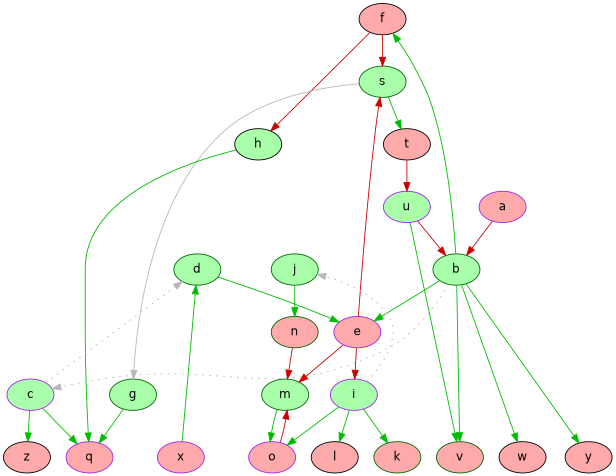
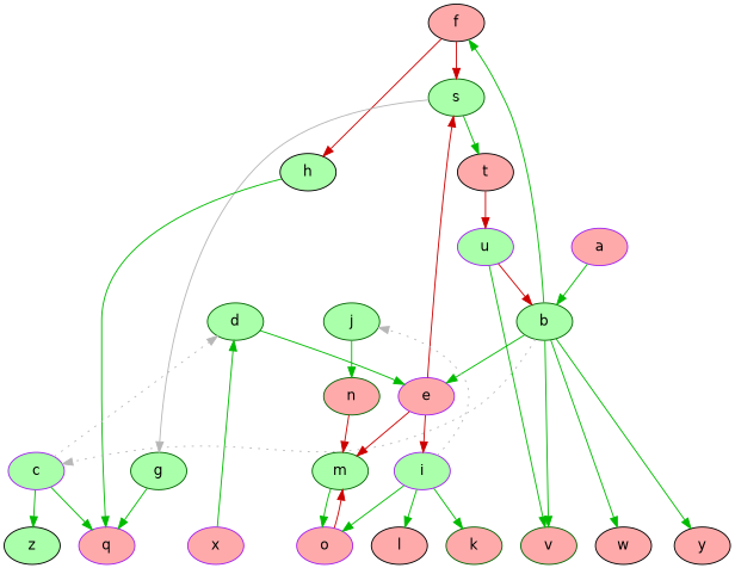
  digraph {
    rankdir=TB
    node [color=darkgreen fillcolor="#FFAAAA" fontcolor="#000000" fontname=Helvetica fontsize=14 shape=oval style=filled]
    edge [color="#00BB00" dir=forward style=solid]
    k
    l [color=black]
    q [color=purple]
    v
    w [color=black]
    x [color=purple]
    y [color=black]
-   z [color=black]
+   z [color=black fillcolor="#AAFFAA"]
    f [color=black]
    d [fillcolor="#AAFFAA"]
    s [fillcolor="#AAFFAA"]
    h [color=black fillcolor="#AAFFAA"]
    b [fillcolor="#AAFFAA"]
    c [color=purple fillcolor="#AAFFAA"]
    e [color=purple]
    i [color=purple fillcolor="#AAFFAA"]
    m [fillcolor="#AAFFAA"]
    g [fillcolor="#AAFFAA"]
    t [color=black]
    u [color=purple fillcolor="#AAFFAA"]
    j [fillcolor="#AAFFAA"]
    o [color=purple]
    n
    a [color=purple]
    subgraph sub_1 {
      rank=max
      k
      l
      q
      v
      w
      x
      y
      z
    }
    subgraph sub_2 {
      rank=min
      f
    }
    x -> d
    f -> s [color="#CC0000"]
    f -> h [color="#CC0000"]
    d -> e
    s -> g [color="#b7b7b7" constraint=false]
    s -> t
    h -> q
    b -> v
    b -> w
    b -> y
    b -> f
    b -> c [color="#b7b7b7" constraint=false style=dotted]
    b -> e
    c -> q
    c -> z
    c -> d [color="#b7b7b7" constraint=false style=dotted]
    e -> s [color="#CC0000"]
    e -> i [color="#CC0000"]
    e -> m [color="#CC0000"]
    i -> k
    i -> l
    i -> j [color="#b7b7b7" constraint=false style=dotted]
    i -> o
    m -> o
    g -> q
    t -> u [color="#CC0000"]
    u -> v
    u -> b [color="#CC0000"]
    j -> n
    o -> m [color="#CC0000"]
    n -> m [color="#CC0000"]
-   a -> b [color="#CC0000"]
+   a -> b
  }
